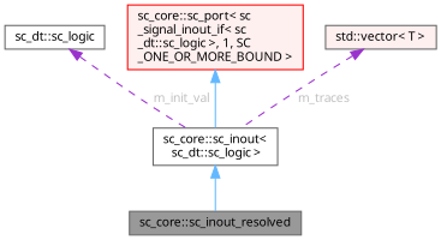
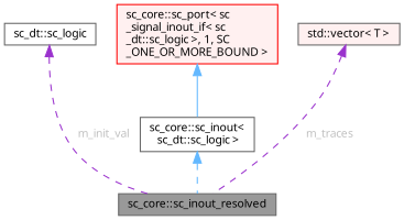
  digraph {
    fontname="Noto Sans"
    rankdir=TB
    node [color=gray40 fillcolor=white fontname="Noto Sans" fontsize=10 shape=box style=filled]
    edge [color=steelblue1 dir=back fontname="Noto Sans" fontsize=10 labelfontname=FreeSans labelfontsize=10 style=solid]
    n1 [fillcolor=grey60 fontcolor=black height=0.2 label="sc_core::sc_inout_resolved" width=0.4]
    n2 [height=0.2 label="sc_core::sc_inout\<\l sc_dt::sc_logic \>" width=0.4]
    n3 [color=red fillcolor="#FFF0F0" height=0.2 label="sc_core::sc_port\< sc\l_signal_inout_if\< sc\l_dt::sc_logic \>, 1, SC\l_ONE_OR_MORE_BOUND \>" width=0.4]
    n4 [height=0.2 label="sc_dt::sc_logic" width=0.4]
    n5 [fillcolor="#FFF0F0" height=0.2 label="std::vector\< T \>" width=0.4]
-   n2 -> n1
+   n2 -> n1 [style=dashed]
    n3 -> n2
-   n4 -> n2 [color=darkorchid3 fontcolor=grey label=" m_init_val" style=dashed]
-   n5 -> n2 [color=darkorchid3 fontcolor=grey label=" m_traces" style=dashed]
+   n4 -> n1 [color=darkorchid3 fontcolor=grey label=" m_init_val" style=dashed]
+   n5 -> n1 [color=darkorchid3 fontcolor=grey label=" m_traces" style=dashed]
  }
